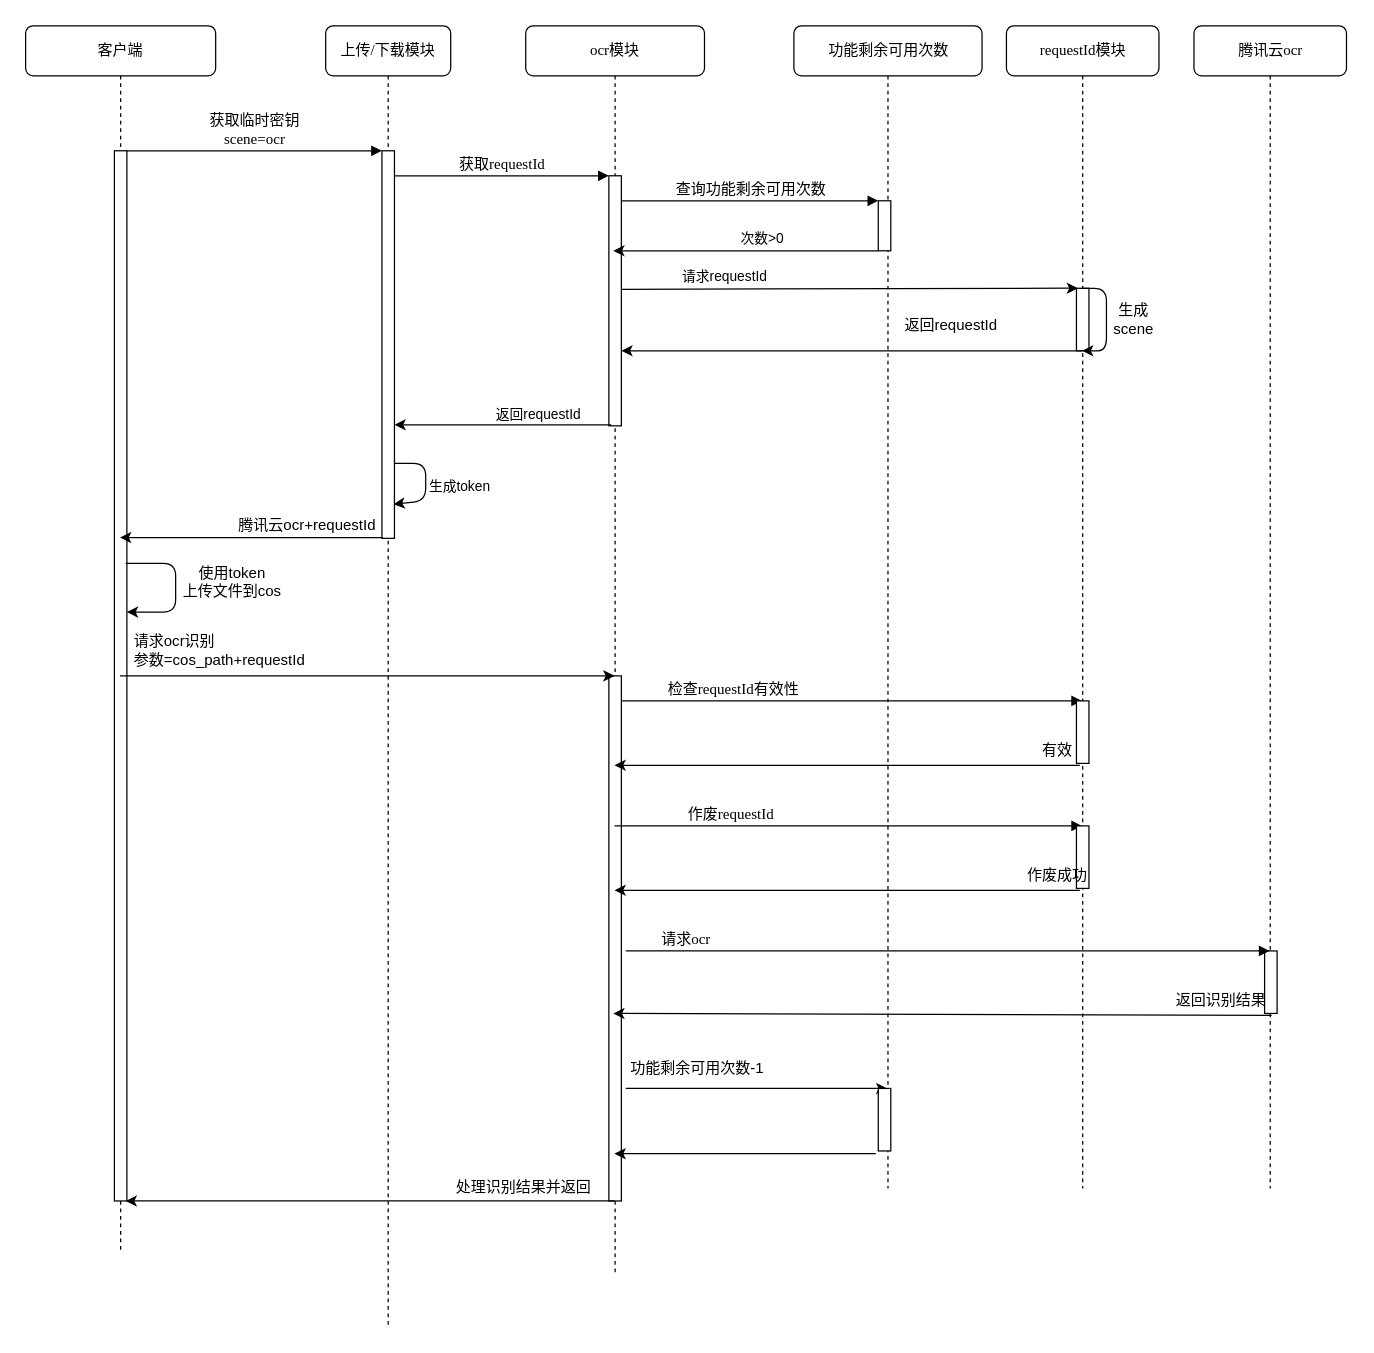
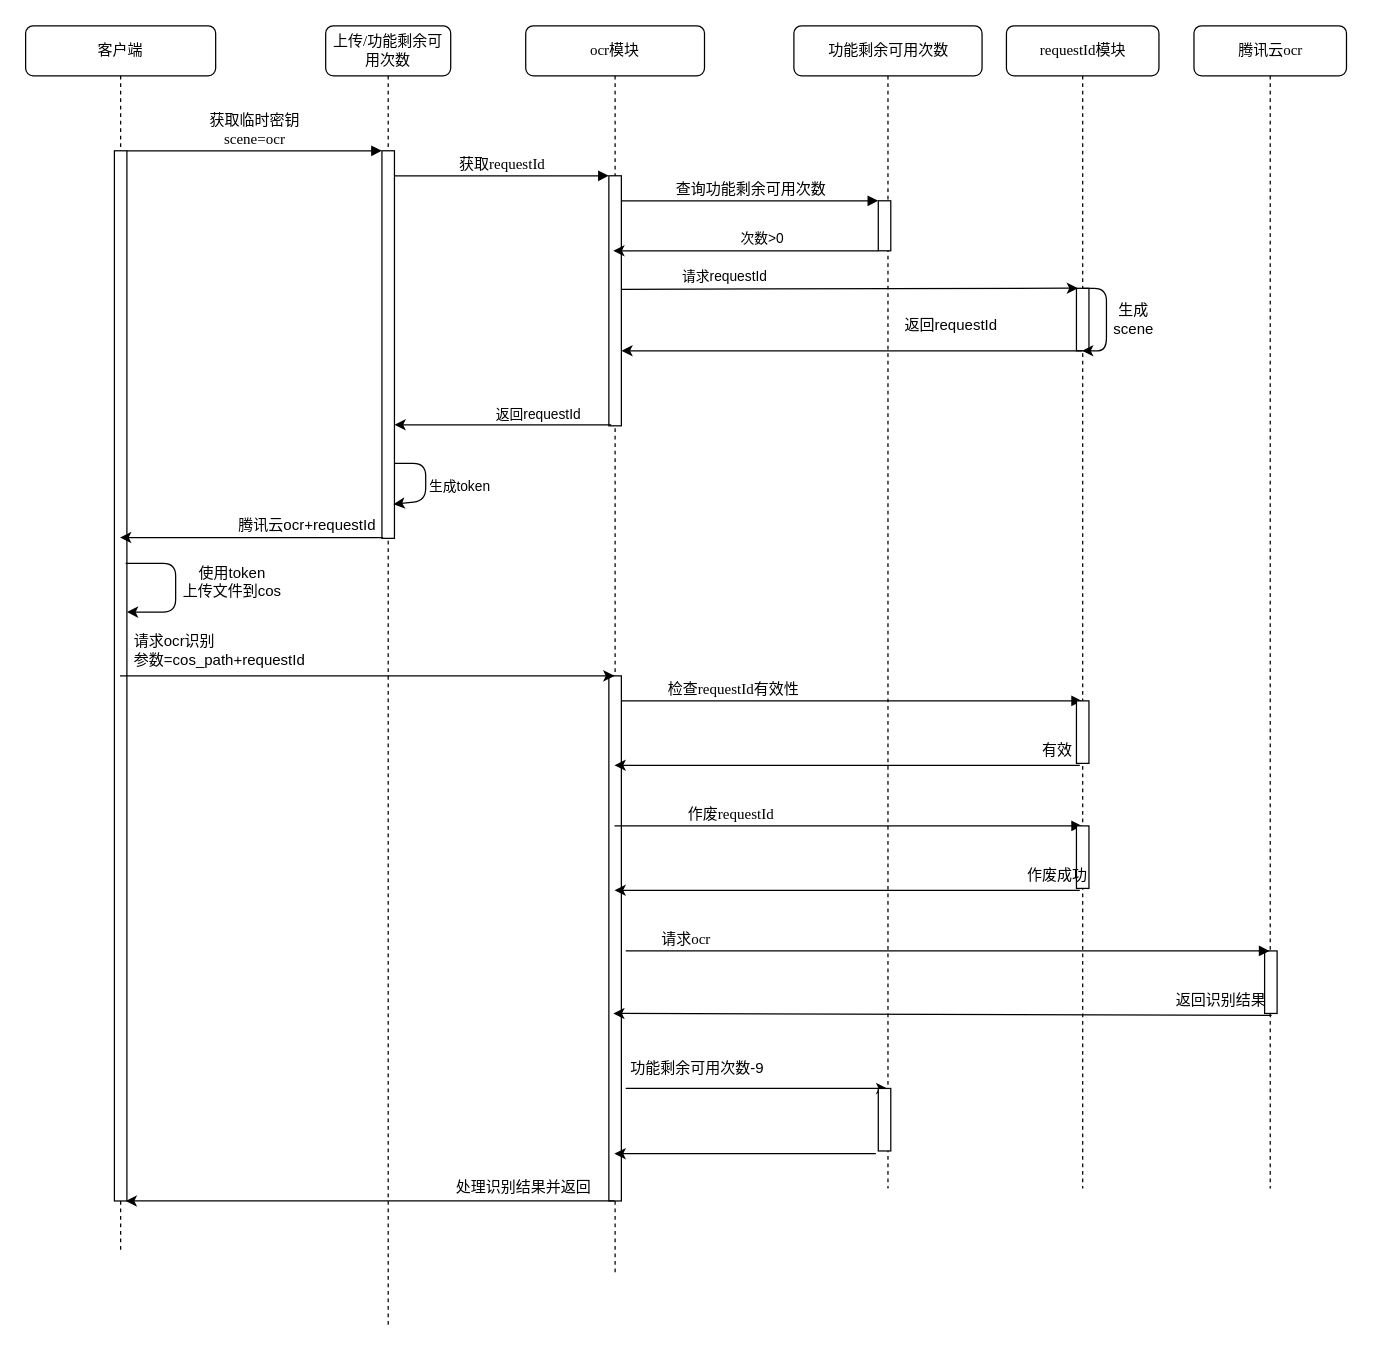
  <mxCell id="0" />
  <mxCell id="1" parent="0" />
- <mxCell id="2" value="上传/下载模块" style="shape=umlLifeline;perimeter=lifelinePerimeter;whiteSpace=wrap;html=1;container=1;collapsible=0;recursiveResize=0;outlineConnect=0;rounded=1;shadow=0;comic=0;labelBackgroundColor=none;strokeWidth=1;fontFamily=Verdana;fontSize=12;align=center;" parent="1" vertex="1"><mxGeometry x="260" y="20" width="100" height="1040" as="geometry" /></mxCell>
+ <mxCell id="2" value="上传/功能剩余可用次数" style="shape=umlLifeline;perimeter=lifelinePerimeter;whiteSpace=wrap;html=1;container=1;collapsible=0;recursiveResize=0;outlineConnect=0;rounded=1;shadow=0;comic=0;labelBackgroundColor=none;strokeWidth=1;fontFamily=Verdana;fontSize=12;align=center;" parent="1" vertex="1"><mxGeometry x="260" y="20" width="100" height="1040" as="geometry" /></mxCell>
  <mxCell id="3" value="" style="html=1;points=[];perimeter=orthogonalPerimeter;rounded=0;shadow=0;comic=0;labelBackgroundColor=none;strokeWidth=1;fontFamily=Verdana;fontSize=12;align=center;" parent="2" vertex="1"><mxGeometry x="45" y="100" width="10" height="310" as="geometry" /></mxCell>
  <mxCell id="4" value="" style="endArrow=classic;html=1;entryX=0.924;entryY=0.912;entryDx=0;entryDy=0;entryPerimeter=0;" edge="1" parent="2" source="3" target="3"><mxGeometry width="50" height="50" relative="1" as="geometry"><mxPoint x="50" y="390" as="sourcePoint" /><mxPoint x="100" y="340" as="targetPoint" /><Array as="points"><mxPoint x="80" y="350" /><mxPoint x="80" y="380" /></Array></mxGeometry></mxCell>
  <mxCell id="5" value="ocr模块" style="shape=umlLifeline;perimeter=lifelinePerimeter;whiteSpace=wrap;html=1;container=1;collapsible=0;recursiveResize=0;outlineConnect=0;rounded=1;shadow=0;comic=0;labelBackgroundColor=none;strokeWidth=1;fontFamily=Verdana;fontSize=12;align=center;" parent="1" vertex="1"><mxGeometry x="420" y="20" width="143" height="1000" as="geometry" /></mxCell>
  <mxCell id="6" value="" style="html=1;points=[];perimeter=orthogonalPerimeter;rounded=0;shadow=0;comic=0;labelBackgroundColor=none;strokeWidth=1;fontFamily=Verdana;fontSize=12;align=center;" parent="5" vertex="1"><mxGeometry x="66.5" y="120" width="10" height="200" as="geometry" /></mxCell>
  <mxCell id="7" value="" style="html=1;points=[];perimeter=orthogonalPerimeter;rounded=0;shadow=0;comic=0;labelBackgroundColor=none;strokeWidth=1;fontFamily=Verdana;fontSize=12;align=center;" vertex="1" parent="5"><mxGeometry x="66.5" y="520" width="10" height="420" as="geometry" /></mxCell>
  <mxCell id="8" value="" style="endArrow=classic;html=1;" edge="1" parent="5" source="5"><mxGeometry width="50" height="50" relative="1" as="geometry"><mxPoint x="-20" y="950" as="sourcePoint" /><mxPoint x="-320" y="940" as="targetPoint" /><Array as="points"><mxPoint x="-140" y="940" /></Array></mxGeometry></mxCell>
  <mxCell id="9" value="功能剩余可用次数" style="shape=umlLifeline;perimeter=lifelinePerimeter;whiteSpace=wrap;html=1;container=1;collapsible=0;recursiveResize=0;outlineConnect=0;rounded=1;shadow=0;comic=0;labelBackgroundColor=none;strokeWidth=1;fontFamily=Verdana;fontSize=12;align=center;" parent="1" vertex="1"><mxGeometry x="634.5" y="20" width="150.5" height="930" as="geometry" /></mxCell>
  <mxCell id="10" value="返回requestId" style="text;html=1;align=center;verticalAlign=middle;resizable=0;points=[];autosize=1;" vertex="1" parent="9"><mxGeometry x="80" y="230" width="90" height="20" as="geometry" /></mxCell>
  <mxCell id="11" value="" style="html=1;points=[];perimeter=orthogonalPerimeter;rounded=0;shadow=0;comic=0;labelBackgroundColor=none;strokeWidth=1;fontFamily=Verdana;fontSize=12;align=center;" parent="9" vertex="1"><mxGeometry x="67.5" y="140" width="10" height="40" as="geometry" /></mxCell>
  <mxCell id="12" value="requestId模块" style="shape=umlLifeline;perimeter=lifelinePerimeter;whiteSpace=wrap;html=1;container=1;collapsible=0;recursiveResize=0;outlineConnect=0;rounded=1;shadow=0;comic=0;labelBackgroundColor=none;strokeWidth=1;fontFamily=Verdana;fontSize=12;align=center;" parent="1" vertex="1"><mxGeometry x="804.5" y="20" width="122" height="930" as="geometry" /></mxCell>
  <mxCell id="13" value="" style="html=1;points=[];perimeter=orthogonalPerimeter;rounded=0;shadow=0;comic=0;labelBackgroundColor=none;strokeWidth=1;fontFamily=Verdana;fontSize=12;align=center;" vertex="1" parent="12"><mxGeometry x="56" y="210" width="10" height="50" as="geometry" /></mxCell>
  <mxCell id="14" value="生成&lt;br&gt;scene" style="text;html=1;align=center;verticalAlign=middle;resizable=0;points=[];autosize=1;" vertex="1" parent="12"><mxGeometry x="66" y="220" width="70" height="30" as="geometry" /></mxCell>
  <mxCell id="15" value="作废requestId" style="html=1;verticalAlign=bottom;endArrow=block;labelBackgroundColor=none;fontFamily=Verdana;fontSize=12;edgeStyle=elbowEdgeStyle;elbow=vertical;" edge="1" parent="12" source="5"><mxGeometry x="0.299" y="-150" relative="1" as="geometry"><mxPoint x="-255" y="640" as="sourcePoint" /><Array as="points"><mxPoint x="-50" y="640" /><mxPoint x="60" y="645" /><mxPoint x="-240" y="670" /></Array><mxPoint x="60.5" y="640" as="targetPoint" /><mxPoint x="-150" y="-150" as="offset" /></mxGeometry></mxCell>
  <mxCell id="16" value="" style="html=1;points=[];perimeter=orthogonalPerimeter;rounded=0;shadow=0;comic=0;labelBackgroundColor=none;strokeWidth=1;fontFamily=Verdana;fontSize=12;align=center;" vertex="1" parent="12"><mxGeometry x="56" y="640" width="10" height="50" as="geometry" /></mxCell>
  <mxCell id="17" value="作废成功" style="text;html=1;align=center;verticalAlign=middle;resizable=0;points=[];autosize=1;" vertex="1" parent="12"><mxGeometry x="10" y="670" width="60" height="20" as="geometry" /></mxCell>
  <mxCell id="18" value="客户端" style="shape=umlLifeline;perimeter=lifelinePerimeter;whiteSpace=wrap;html=1;container=1;collapsible=0;recursiveResize=0;outlineConnect=0;rounded=1;shadow=0;comic=0;labelBackgroundColor=none;strokeWidth=1;fontFamily=Verdana;fontSize=12;align=center;" parent="1" vertex="1"><mxGeometry y="20" width="152" height="980" as="geometry" x="20" /></mxCell>
  <mxCell id="19" value="" style="html=1;points=[];perimeter=orthogonalPerimeter;rounded=0;shadow=0;comic=0;labelBackgroundColor=none;strokeWidth=1;fontFamily=Verdana;fontSize=12;align=center;" parent="18" vertex="1"><mxGeometry x="71" y="100" width="10" height="840" as="geometry" /></mxCell>
  <mxCell id="20" value="" style="endArrow=classic;html=1;" edge="1" parent="18" target="19"><mxGeometry width="50" height="50" relative="1" as="geometry"><mxPoint x="80" y="430" as="sourcePoint" /><mxPoint x="100" y="430" as="targetPoint" /><Array as="points"><mxPoint x="120" y="430" /><mxPoint x="120" y="469" /></Array></mxGeometry></mxCell>
  <mxCell id="21" value="查询功能剩余可用次数" style="html=1;verticalAlign=bottom;endArrow=block;labelBackgroundColor=none;fontFamily=Verdana;fontSize=12;edgeStyle=elbowEdgeStyle;elbow=vertical;" parent="1" source="6" target="11" edge="1"><mxGeometry relative="1" as="geometry"><mxPoint x="530" y="160" as="sourcePoint" /><Array as="points"><mxPoint x="500" y="160" /></Array></mxGeometry></mxCell>
  <mxCell id="22" value="获取临时密钥&lt;br&gt;scene=ocr" style="html=1;verticalAlign=bottom;endArrow=block;entryX=0;entryY=0;labelBackgroundColor=none;fontFamily=Verdana;fontSize=12;edgeStyle=elbowEdgeStyle;elbow=vertical;" parent="1" source="19" target="3" edge="1"><mxGeometry relative="1" as="geometry"><mxPoint x="240" y="130" as="sourcePoint" /></mxGeometry></mxCell>
  <mxCell id="23" value="获取requestId" style="html=1;verticalAlign=bottom;endArrow=block;entryX=0;entryY=0;labelBackgroundColor=none;fontFamily=Verdana;fontSize=12;edgeStyle=elbowEdgeStyle;elbow=vertical;" parent="1" source="3" target="6" edge="1"><mxGeometry relative="1" as="geometry"><mxPoint x="390" y="140" as="sourcePoint" /></mxGeometry></mxCell>
  <mxCell id="24" value="" style="endArrow=classic;html=1;exitX=0.969;exitY=0.454;exitDx=0;exitDy=0;exitPerimeter=0;entryX=0.123;entryY=-0.002;entryDx=0;entryDy=0;entryPerimeter=0;" edge="1" parent="1" source="6" target="13"><mxGeometry width="50" height="50" relative="1" as="geometry"><mxPoint x="470" y="290" as="sourcePoint" /><mxPoint x="520" y="240" as="targetPoint" /></mxGeometry></mxCell>
  <mxCell id="25" value="请求requestId" style="edgeLabel;html=1;align=center;verticalAlign=middle;resizable=0;points=[];" vertex="1" connectable="0" parent="24"><mxGeometry x="0.168" y="-1" relative="1" as="geometry"><mxPoint x="-130.69" y="-11.27" as="offset" /></mxGeometry></mxCell>
  <mxCell id="26" value="" style="endArrow=classic;html=1;" edge="1" parent="1" source="11"><mxGeometry width="50" height="50" relative="1" as="geometry"><mxPoint x="590" y="240" as="sourcePoint" /><mxPoint x="490" y="200" as="targetPoint" /><Array as="points" /></mxGeometry></mxCell>
  <mxCell id="27" value="次数&amp;gt;0" style="edgeLabel;html=1;align=center;verticalAlign=middle;resizable=0;points=[];" vertex="1" connectable="0" parent="26"><mxGeometry x="-0.237" y="-2" relative="1" as="geometry"><mxPoint x="-13" y="-8.12" as="offset" /></mxGeometry></mxCell>
  <mxCell id="28" value="" style="endArrow=classic;html=1;" edge="1" parent="1" source="12" target="6"><mxGeometry width="50" height="50" relative="1" as="geometry"><mxPoint x="530" y="310" as="sourcePoint" /><mxPoint x="580" y="260" as="targetPoint" /><Array as="points"><mxPoint x="700" y="280" /></Array></mxGeometry></mxCell>
  <mxCell id="29" value="" style="endArrow=classic;html=1;exitX=0.191;exitY=0.996;exitDx=0;exitDy=0;exitPerimeter=0;" edge="1" parent="1" source="6" target="3"><mxGeometry width="50" height="50" relative="1" as="geometry"><mxPoint x="460" y="310" as="sourcePoint" /><mxPoint x="310" y="309.58" as="targetPoint" /></mxGeometry></mxCell>
  <mxCell id="30" value="返回requestId" style="edgeLabel;html=1;align=center;verticalAlign=middle;resizable=0;points=[];" vertex="1" connectable="0" parent="29"><mxGeometry x="0.1" y="2" relative="1" as="geometry"><mxPoint x="36.52" y="-11.2" as="offset" /></mxGeometry></mxCell>
  <mxCell id="31" value="生成token" style="edgeLabel;html=1;align=center;verticalAlign=middle;resizable=0;points=[];" vertex="1" connectable="0" parent="1"><mxGeometry x="329.997" y="400" as="geometry"><mxPoint x="36.52" y="-11.2" as="offset" /></mxGeometry></mxCell>
  <mxCell id="32" value="" style="endArrow=classic;html=1;exitX=0.086;exitY=0.998;exitDx=0;exitDy=0;exitPerimeter=0;" edge="1" parent="1" source="3" target="18"><mxGeometry width="50" height="50" relative="1" as="geometry"><mxPoint x="320" y="420" as="sourcePoint" /><mxPoint x="370" y="370" as="targetPoint" /></mxGeometry></mxCell>
  <mxCell id="33" value="腾讯云ocr+requestId" style="text;html=1;align=center;verticalAlign=middle;resizable=0;points=[];autosize=1;" vertex="1" parent="1"><mxGeometry x="180" y="410" width="130" height="20" as="geometry" /></mxCell>
  <mxCell id="34" value="" style="endArrow=classic;html=1;" edge="1" parent="1" source="12" target="12"><mxGeometry width="50" height="50" relative="1" as="geometry"><mxPoint x="864.5" y="280" as="sourcePoint" /><mxPoint x="914.5" y="230" as="targetPoint" /><Array as="points"><mxPoint x="884.5" y="230" /><mxPoint x="884.5" y="280" /></Array></mxGeometry></mxCell>
  <mxCell id="35" value="使用token&lt;br&gt;上传文件到cos" style="text;html=1;align=center;verticalAlign=middle;resizable=0;points=[];autosize=1;" vertex="1" parent="1"><mxGeometry x="140" y="450" width="90" height="30" as="geometry" /></mxCell>
  <mxCell id="36" value="" style="endArrow=classic;html=1;" edge="1" parent="1" source="18" target="5"><mxGeometry width="50" height="50" relative="1" as="geometry"><mxPoint x="260" y="480" as="sourcePoint" /><mxPoint x="310" y="430" as="targetPoint" /><Array as="points"><mxPoint x="270" y="540" /></Array></mxGeometry></mxCell>
  <mxCell id="37" value="请求ocr识别&lt;br&gt;参数=cos_path+requestId" style="text;html=1;align=left;verticalAlign=middle;resizable=0;points=[];autosize=1;" vertex="1" parent="1"><mxGeometry x="105" y="505" width="160" height="30" as="geometry" /></mxCell>
  <mxCell id="38" value="检查requestId有效性" style="html=1;verticalAlign=bottom;endArrow=block;labelBackgroundColor=none;fontFamily=Verdana;fontSize=12;edgeStyle=elbowEdgeStyle;elbow=vertical;" edge="1" parent="1" source="7" target="12"><mxGeometry x="0.299" y="-150" relative="1" as="geometry"><mxPoint x="480" y="580" as="sourcePoint" /><Array as="points"><mxPoint x="680" y="560" /><mxPoint x="790" y="565" /><mxPoint x="490" y="590" /></Array><mxPoint x="632.5" y="580" as="targetPoint" /><mxPoint x="-150" y="-150" as="offset" /></mxGeometry></mxCell>
  <mxCell id="39" value="" style="html=1;points=[];perimeter=orthogonalPerimeter;rounded=0;shadow=0;comic=0;labelBackgroundColor=none;strokeWidth=1;fontFamily=Verdana;fontSize=12;align=center;" vertex="1" parent="1"><mxGeometry x="860.5" y="560" width="10" height="50" as="geometry" /></mxCell>
  <mxCell id="40" value="" style="endArrow=classic;html=1;exitX=0.267;exitY=1.03;exitDx=0;exitDy=0;exitPerimeter=0;" edge="1" parent="1" source="39" target="5"><mxGeometry width="50" height="50" relative="1" as="geometry"><mxPoint x="430" y="550" as="sourcePoint" /><mxPoint x="510" y="600" as="targetPoint" /></mxGeometry></mxCell>
  <mxCell id="41" value="有效" style="text;html=1;align=center;verticalAlign=middle;resizable=0;points=[];autosize=1;" vertex="1" parent="1"><mxGeometry x="824.5" y="590" width="40" height="20" as="geometry" /></mxCell>
  <mxCell id="42" value="腾讯云ocr" style="shape=umlLifeline;perimeter=lifelinePerimeter;whiteSpace=wrap;html=1;container=1;collapsible=0;recursiveResize=0;outlineConnect=0;rounded=1;shadow=0;comic=0;labelBackgroundColor=none;strokeWidth=1;fontFamily=Verdana;fontSize=12;align=center;" vertex="1" parent="1"><mxGeometry x="954.5" y="20" width="122" height="930" as="geometry" /></mxCell>
  <mxCell id="43" value="" style="html=1;points=[];perimeter=orthogonalPerimeter;rounded=0;shadow=0;comic=0;labelBackgroundColor=none;strokeWidth=1;fontFamily=Verdana;fontSize=12;align=center;" vertex="1" parent="42"><mxGeometry x="56.5" y="740" width="10" height="50" as="geometry" /></mxCell>
  <mxCell id="44" value="返回识别结果" style="text;html=1;align=center;verticalAlign=middle;resizable=0;points=[];autosize=1;" vertex="1" parent="42"><mxGeometry x="-23.5" y="770" width="90" height="20" as="geometry" /></mxCell>
  <mxCell id="45" value="请求ocr" style="html=1;verticalAlign=bottom;endArrow=block;labelBackgroundColor=none;fontFamily=Verdana;fontSize=12;edgeStyle=elbowEdgeStyle;elbow=vertical;" edge="1" parent="1" target="42"><mxGeometry x="-0.12" y="-179" relative="1" as="geometry"><mxPoint x="500" y="760" as="sourcePoint" /><Array as="points"><mxPoint x="680" y="760" /><mxPoint x="790" y="765" /><mxPoint x="490" y="790" /></Array><mxPoint x="941" y="760" as="targetPoint" /><mxPoint x="-179" y="-179" as="offset" /></mxGeometry></mxCell>
  <mxCell id="46" value="" style="endArrow=classic;html=1;exitX=0.56;exitY=1.032;exitDx=0;exitDy=0;exitPerimeter=0;" edge="1" parent="1" source="43"><mxGeometry width="50" height="50" relative="1" as="geometry"><mxPoint x="750.5" y="850" as="sourcePoint" /><mxPoint x="490" y="810" as="targetPoint" /></mxGeometry></mxCell>
  <mxCell id="47" value="" style="endArrow=classic;html=1;" edge="1" parent="1" target="9"><mxGeometry width="50" height="50" relative="1" as="geometry"><mxPoint x="500" y="870" as="sourcePoint" /><mxPoint x="620" y="830" as="targetPoint" /><Array as="points"><mxPoint x="530" y="870" /></Array></mxGeometry></mxCell>
  <mxCell id="48" value="" style="endArrow=classic;html=1;exitX=0.267;exitY=1.03;exitDx=0;exitDy=0;exitPerimeter=0;" edge="1" parent="1" source="16" target="5"><mxGeometry width="50" height="50" relative="1" as="geometry"><mxPoint x="504.5" y="650" as="sourcePoint" /><mxPoint x="544" y="711.5" as="targetPoint" /></mxGeometry></mxCell>
- <mxCell id="49" value="功能剩余可用次数-1" style="text;html=1;align=center;verticalAlign=middle;resizable=0;points=[];autosize=1;" vertex="1" parent="1"><mxGeometry x="496.5" y="844" width="120" height="20" as="geometry" /></mxCell>
+ <mxCell id="49" value="功能剩余可用次数-9" style="text;html=1;align=center;verticalAlign=middle;resizable=0;points=[];autosize=1;" vertex="1" parent="1"><mxGeometry x="496.5" y="844" width="120" height="20" as="geometry" /></mxCell>
  <mxCell id="50" value="" style="html=1;points=[];perimeter=orthogonalPerimeter;rounded=0;shadow=0;comic=0;labelBackgroundColor=none;strokeWidth=1;fontFamily=Verdana;fontSize=12;align=center;" vertex="1" parent="1"><mxGeometry x="702" y="870" width="10" height="50" as="geometry" /></mxCell>
  <mxCell id="51" value="" style="endArrow=classic;html=1;exitX=-0.197;exitY=1.043;exitDx=0;exitDy=0;exitPerimeter=0;" edge="1" parent="1" source="50" target="5"><mxGeometry width="50" height="50" relative="1" as="geometry"><mxPoint x="590" y="980" as="sourcePoint" /><mxPoint x="640" y="930" as="targetPoint" /></mxGeometry></mxCell>
  <mxCell id="52" value="处理识别结果并返回" style="text;html=1;align=center;verticalAlign=middle;resizable=0;points=[];autosize=1;" vertex="1" parent="1"><mxGeometry x="358" y="939" width="120" height="20" as="geometry" /></mxCell>
